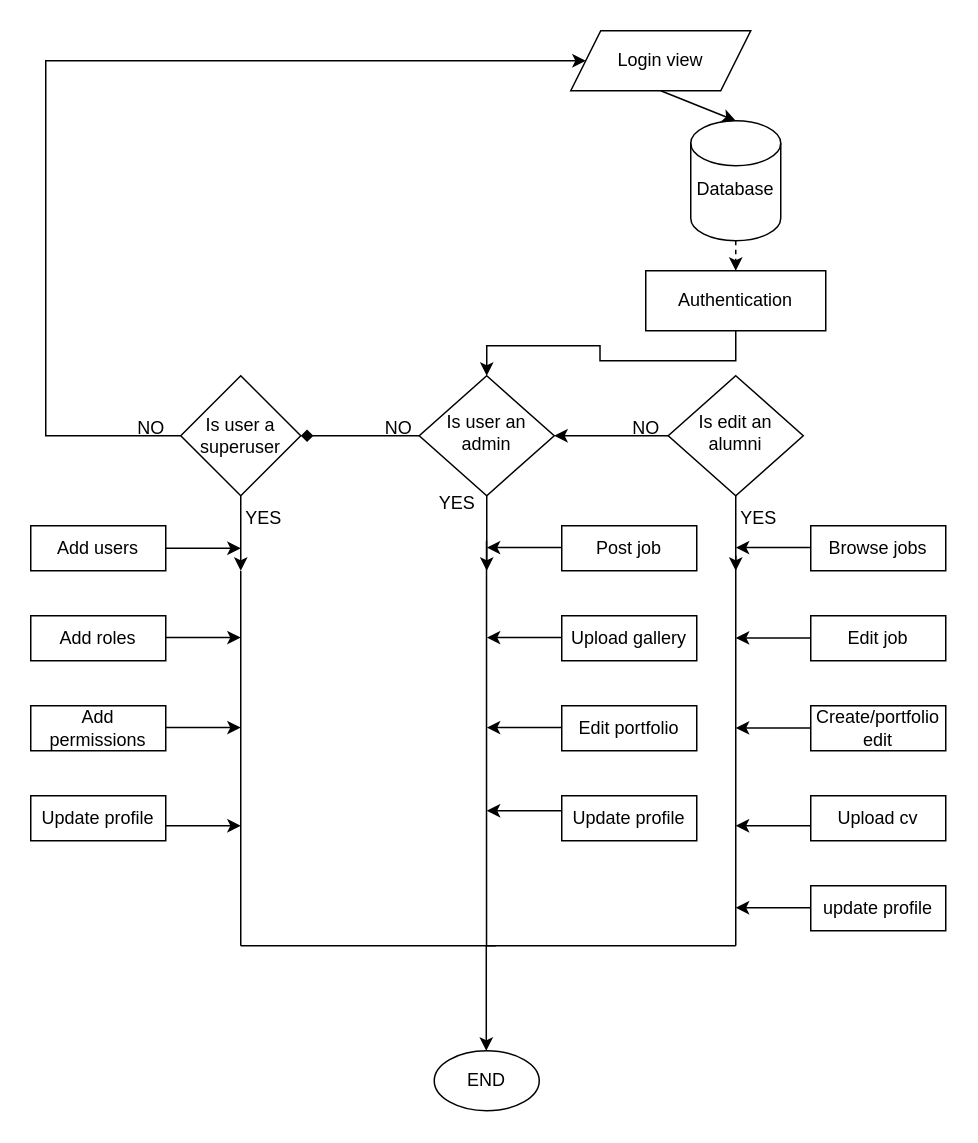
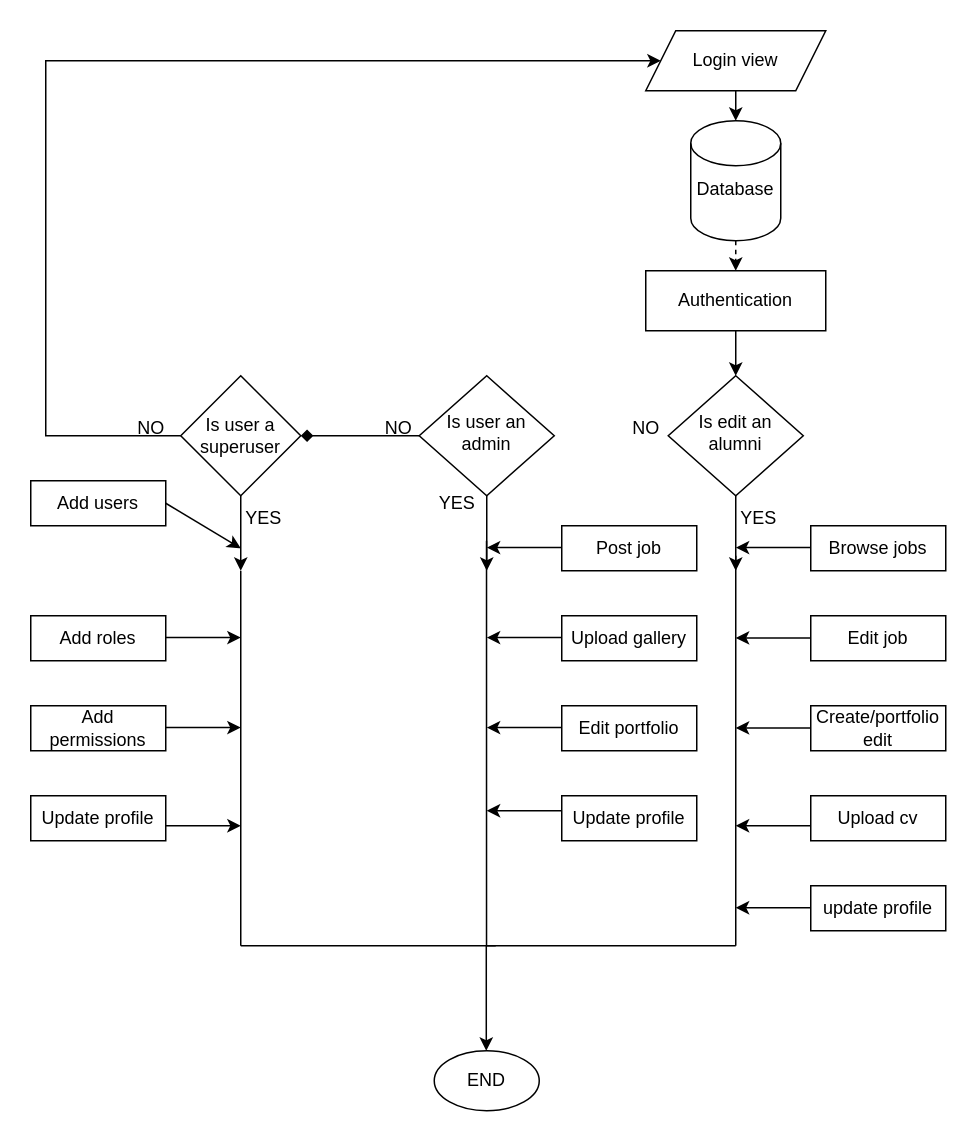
  <mxCell id="0" />
  <mxCell id="1" parent="0" />
  <mxCell id="2" value="Is edit an alumni" style="rhombus;whiteSpace=wrap;html=1;shadow=0;fontFamily=Helvetica;fontSize=12;align=center;strokeWidth=1;spacing=6;spacingTop=-4;" parent="1" vertex="1"><mxGeometry x="445" y="250" width="90" height="80" as="geometry" /></mxCell>
  <mxCell id="3" style="edgeStyle=orthogonalEdgeStyle;rounded=0;orthogonalLoop=1;jettySize=auto;html=1;exitX=0;exitY=0.5;exitDx=0;exitDy=0;entryX=1;entryY=0.5;entryDx=0;entryDy=0;endArrow=diamond;" edge="1" parent="1" source="4" target="9"><mxGeometry relative="1" as="geometry" /></mxCell>
  <mxCell id="4" value="Is user an admin" style="rhombus;whiteSpace=wrap;html=1;shadow=0;fontFamily=Helvetica;fontSize=12;align=center;strokeWidth=1;spacing=6;spacingTop=-4;" parent="1" vertex="1"><mxGeometry x="279" y="250" width="90" height="80" as="geometry" /></mxCell>
- <mxCell id="5" value="Login view" style="shape=parallelogram;perimeter=parallelogramPerimeter;whiteSpace=wrap;html=1;fixedSize=1;" vertex="1" parent="1"><mxGeometry x="380" y="20" width="120" height="40" as="geometry" /></mxCell>
+ <mxCell id="5" value="Login view" style="shape=parallelogram;perimeter=parallelogramPerimeter;whiteSpace=wrap;html=1;fixedSize=1;" vertex="1" parent="1"><mxGeometry x="430" y="20" width="120" height="40" as="geometry" /></mxCell>
  <mxCell id="6" value="Database&lt;div&gt;&lt;br&gt;&lt;/div&gt;" style="shape=cylinder3;whiteSpace=wrap;html=1;boundedLbl=1;backgroundOutline=1;size=15;" vertex="1" parent="1"><mxGeometry x="460" y="80" width="60" height="80" as="geometry" /></mxCell>
- <mxCell id="7" style="edgeStyle=orthogonalEdgeStyle;rounded=0;orthogonalLoop=1;jettySize=auto;html=1;exitX=0.5;exitY=1;exitDx=0;exitDy=0;" edge="1" parent="1" source="8" target="4"><mxGeometry relative="1" as="geometry" /></mxCell>
+ <mxCell id="7" style="edgeStyle=orthogonalEdgeStyle;rounded=0;orthogonalLoop=1;jettySize=auto;html=1;exitX=0.5;exitY=1;exitDx=0;exitDy=0;entryX=0.5;entryY=0;entryDx=0;entryDy=0;" edge="1" parent="1" source="8" target="2"><mxGeometry relative="1" as="geometry" /></mxCell>
  <mxCell id="8" value="Authentication" style="rounded=0;whiteSpace=wrap;html=1;" vertex="1" parent="1"><mxGeometry x="430" y="180" width="120" height="40" as="geometry" /></mxCell>
  <mxCell id="9" value="Is user a superuser" style="rhombus;whiteSpace=wrap;html=1;" vertex="1" parent="1"><mxGeometry x="120" y="250" width="80" height="80" as="geometry" /></mxCell>
  <mxCell id="10" value="" style="endArrow=classic;html=1;rounded=0;entryX=0.5;entryY=0;entryDx=0;entryDy=0;exitX=0.5;exitY=1;exitDx=0;exitDy=0;exitPerimeter=0;dashed=1;" edge="1" parent="1" source="6" target="8"><mxGeometry width="50" height="50" relative="1" as="geometry"><mxPoint x="350" y="180" as="sourcePoint" /><mxPoint x="400" y="130" as="targetPoint" /></mxGeometry></mxCell>
  <mxCell id="11" value="END" style="ellipse;whiteSpace=wrap;html=1;" vertex="1" parent="1"><mxGeometry x="289" y="700" width="70" height="40" as="geometry" /></mxCell>
  <mxCell id="12" value="" style="endArrow=classic;html=1;rounded=0;entryX=0;entryY=0.5;entryDx=0;entryDy=0;exitX=0;exitY=0.5;exitDx=0;exitDy=0;" edge="1" parent="1" source="9" target="5"><mxGeometry width="50" height="50" relative="1" as="geometry"><mxPoint x="330" y="200" as="sourcePoint" /><mxPoint x="380" y="150" as="targetPoint" /><Array as="points"><mxPoint x="30" y="290" /><mxPoint x="30" y="170" /><mxPoint x="30" y="40" /></Array></mxGeometry></mxCell>
  <mxCell id="13" value="" style="endArrow=classic;html=1;rounded=0;exitX=0.5;exitY=1;exitDx=0;exitDy=0;" edge="1" parent="1" source="9"><mxGeometry width="50" height="50" relative="1" as="geometry"><mxPoint x="330" y="400" as="sourcePoint" /><mxPoint x="160" y="380" as="targetPoint" /></mxGeometry></mxCell>
  <mxCell id="14" value="" style="endArrow=none;html=1;rounded=0;" edge="1" parent="1"><mxGeometry width="50" height="50" relative="1" as="geometry"><mxPoint x="160" y="630" as="sourcePoint" /><mxPoint x="160" y="380" as="targetPoint" /></mxGeometry></mxCell>
  <mxCell id="15" value="" style="endArrow=none;html=1;rounded=0;" edge="1" parent="1"><mxGeometry width="50" height="50" relative="1" as="geometry"><mxPoint x="160" y="630" as="sourcePoint" /><mxPoint x="330" y="630" as="targetPoint" /></mxGeometry></mxCell>
  <mxCell id="16" value="Browse jobs" style="rounded=0;whiteSpace=wrap;html=1;" vertex="1" parent="1"><mxGeometry x="540" y="350" width="90" height="30" as="geometry" /></mxCell>
  <mxCell id="17" value="Edit job" style="rounded=0;whiteSpace=wrap;html=1;" vertex="1" parent="1"><mxGeometry x="540" y="410" width="90" height="30" as="geometry" /></mxCell>
  <mxCell id="18" value="Create/portfolio edit" style="rounded=0;whiteSpace=wrap;html=1;" vertex="1" parent="1"><mxGeometry x="540" y="470" width="90" height="30" as="geometry" /></mxCell>
  <mxCell id="19" value="Upload cv" style="rounded=0;whiteSpace=wrap;html=1;" vertex="1" parent="1"><mxGeometry x="540" y="530" width="90" height="30" as="geometry" /></mxCell>
  <mxCell id="20" value="Post job" style="rounded=0;whiteSpace=wrap;html=1;" vertex="1" parent="1"><mxGeometry x="374" y="350" width="90" height="30" as="geometry" /></mxCell>
  <mxCell id="21" value="Upload gallery" style="rounded=0;whiteSpace=wrap;html=1;" vertex="1" parent="1"><mxGeometry x="374" y="410" width="90" height="30" as="geometry" /></mxCell>
  <mxCell id="22" value="Edit portfolio" style="rounded=0;whiteSpace=wrap;html=1;" vertex="1" parent="1"><mxGeometry x="374" y="470" width="90" height="30" as="geometry" /></mxCell>
  <mxCell id="23" value="Update profile" style="rounded=0;whiteSpace=wrap;html=1;" vertex="1" parent="1"><mxGeometry x="374" y="530" width="90" height="30" as="geometry" /></mxCell>
- <mxCell id="24" value="Add users" style="rounded=0;whiteSpace=wrap;html=1;" vertex="1" parent="1"><mxGeometry x="20" y="350" width="90" height="30" as="geometry" /></mxCell>
+ <mxCell id="24" value="Add users" style="rounded=0;whiteSpace=wrap;html=1;" vertex="1" parent="1"><mxGeometry x="20" y="320" width="90" height="30" as="geometry" /></mxCell>
  <mxCell id="25" value="Add roles" style="rounded=0;whiteSpace=wrap;html=1;" vertex="1" parent="1"><mxGeometry x="20" y="410" width="90" height="30" as="geometry" /></mxCell>
  <mxCell id="26" value="Add permissions" style="rounded=0;whiteSpace=wrap;html=1;" vertex="1" parent="1"><mxGeometry x="20" y="470" width="90" height="30" as="geometry" /></mxCell>
  <mxCell id="27" value="Update profile" style="rounded=0;whiteSpace=wrap;html=1;" vertex="1" parent="1"><mxGeometry x="20" y="530" width="90" height="30" as="geometry" /></mxCell>
- <mxCell id="28" value="" style="endArrow=classic;html=1;rounded=0;entryX=1;entryY=0.5;entryDx=0;entryDy=0;exitX=0;exitY=0.5;exitDx=0;exitDy=0;" edge="1" parent="1" source="2" target="4"><mxGeometry width="50" height="50" relative="1" as="geometry"><mxPoint x="300" y="470" as="sourcePoint" /><mxPoint x="350" y="420" as="targetPoint" /></mxGeometry></mxCell>
  <mxCell id="29" value="" style="endArrow=classic;html=1;rounded=0;exitX=1;exitY=0.5;exitDx=0;exitDy=0;" edge="1" parent="1" source="24"><mxGeometry width="50" height="50" relative="1" as="geometry"><mxPoint x="300" y="470" as="sourcePoint" /><mxPoint x="160" y="365" as="targetPoint" /></mxGeometry></mxCell>
  <mxCell id="30" value="" style="endArrow=classic;html=1;rounded=0;exitX=1;exitY=0.5;exitDx=0;exitDy=0;" edge="1" parent="1"><mxGeometry width="50" height="50" relative="1" as="geometry"><mxPoint x="110" y="424.57" as="sourcePoint" /><mxPoint x="160" y="424.57" as="targetPoint" /></mxGeometry></mxCell>
  <mxCell id="31" value="" style="endArrow=classic;html=1;rounded=0;exitX=1;exitY=0.5;exitDx=0;exitDy=0;" edge="1" parent="1"><mxGeometry width="50" height="50" relative="1" as="geometry"><mxPoint x="110" y="484.57" as="sourcePoint" /><mxPoint x="160" y="484.57" as="targetPoint" /></mxGeometry></mxCell>
  <mxCell id="32" value="" style="endArrow=classic;html=1;rounded=0;exitX=1;exitY=0.5;exitDx=0;exitDy=0;" edge="1" parent="1"><mxGeometry width="50" height="50" relative="1" as="geometry"><mxPoint x="110" y="550" as="sourcePoint" /><mxPoint x="160" y="550" as="targetPoint" /><Array as="points"><mxPoint x="130" y="550" /></Array></mxGeometry></mxCell>
  <mxCell id="33" value="" style="endArrow=classic;html=1;rounded=0;exitX=1;exitY=0.5;exitDx=0;exitDy=0;" edge="1" parent="1"><mxGeometry width="50" height="50" relative="1" as="geometry"><mxPoint x="374" y="364.57" as="sourcePoint" /><mxPoint x="324" y="364.57" as="targetPoint" /></mxGeometry></mxCell>
  <mxCell id="34" value="" style="endArrow=classic;html=1;rounded=0;exitX=1;exitY=0.5;exitDx=0;exitDy=0;" edge="1" parent="1"><mxGeometry width="50" height="50" relative="1" as="geometry"><mxPoint x="374" y="424.57" as="sourcePoint" /><mxPoint x="324" y="424.57" as="targetPoint" /></mxGeometry></mxCell>
  <mxCell id="35" value="" style="endArrow=classic;html=1;rounded=0;exitX=1;exitY=0.5;exitDx=0;exitDy=0;" edge="1" parent="1"><mxGeometry width="50" height="50" relative="1" as="geometry"><mxPoint x="374" y="484.57" as="sourcePoint" /><mxPoint x="324" y="484.57" as="targetPoint" /></mxGeometry></mxCell>
  <mxCell id="36" value="" style="endArrow=classic;html=1;rounded=0;exitX=1;exitY=0.5;exitDx=0;exitDy=0;" edge="1" parent="1"><mxGeometry width="50" height="50" relative="1" as="geometry"><mxPoint x="374" y="540" as="sourcePoint" /><mxPoint x="324" y="540" as="targetPoint" /></mxGeometry></mxCell>
  <mxCell id="37" value="" style="endArrow=classic;html=1;rounded=0;exitX=1;exitY=0.5;exitDx=0;exitDy=0;" edge="1" parent="1"><mxGeometry width="50" height="50" relative="1" as="geometry"><mxPoint x="540" y="364.57" as="sourcePoint" /><mxPoint x="490" y="364.57" as="targetPoint" /></mxGeometry></mxCell>
  <mxCell id="38" value="" style="endArrow=classic;html=1;rounded=0;exitX=1;exitY=0.5;exitDx=0;exitDy=0;" edge="1" parent="1"><mxGeometry width="50" height="50" relative="1" as="geometry"><mxPoint x="540" y="424.79" as="sourcePoint" /><mxPoint x="490" y="424.79" as="targetPoint" /></mxGeometry></mxCell>
  <mxCell id="39" value="" style="endArrow=classic;html=1;rounded=0;exitX=1;exitY=0.5;exitDx=0;exitDy=0;" edge="1" parent="1"><mxGeometry width="50" height="50" relative="1" as="geometry"><mxPoint x="540" y="484.79" as="sourcePoint" /><mxPoint x="490" y="484.79" as="targetPoint" /></mxGeometry></mxCell>
  <mxCell id="40" value="" style="endArrow=classic;html=1;rounded=0;exitX=1;exitY=0.5;exitDx=0;exitDy=0;" edge="1" parent="1"><mxGeometry width="50" height="50" relative="1" as="geometry"><mxPoint x="540" y="550" as="sourcePoint" /><mxPoint x="490" y="550" as="targetPoint" /></mxGeometry></mxCell>
  <mxCell id="41" value="" style="endArrow=none;html=1;rounded=0;" edge="1" parent="1"><mxGeometry width="50" height="50" relative="1" as="geometry"><mxPoint x="324" y="630" as="sourcePoint" /><mxPoint x="490" y="630" as="targetPoint" /></mxGeometry></mxCell>
  <mxCell id="42" value="" style="endArrow=classic;html=1;rounded=0;entryX=0.5;entryY=0;entryDx=0;entryDy=0;entryPerimeter=0;exitX=0.5;exitY=1;exitDx=0;exitDy=0;" edge="1" parent="1" source="5" target="6"><mxGeometry width="50" height="50" relative="1" as="geometry"><mxPoint x="350" y="80" as="sourcePoint" /><mxPoint x="400" y="30" as="targetPoint" /></mxGeometry></mxCell>
  <mxCell id="43" value="YES" style="text;html=1;align=center;verticalAlign=middle;resizable=0;points=[];autosize=1;strokeColor=none;fillColor=none;" vertex="1" parent="1"><mxGeometry x="150" y="330" width="50" height="30" as="geometry" /></mxCell>
  <mxCell id="44" value="YES" style="text;html=1;align=center;verticalAlign=middle;resizable=0;points=[];autosize=1;strokeColor=none;fillColor=none;" vertex="1" parent="1"><mxGeometry x="279" y="320" width="50" height="30" as="geometry" /></mxCell>
  <mxCell id="45" value="YES" style="text;html=1;align=center;verticalAlign=middle;resizable=0;points=[];autosize=1;strokeColor=none;fillColor=none;" vertex="1" parent="1"><mxGeometry x="480" y="330" width="50" height="30" as="geometry" /></mxCell>
  <mxCell id="46" value="NO" style="text;html=1;align=center;verticalAlign=middle;resizable=0;points=[];autosize=1;strokeColor=none;fillColor=none;" vertex="1" parent="1"><mxGeometry x="80" y="270" width="40" height="30" as="geometry" /></mxCell>
  <mxCell id="47" value="NO" style="text;html=1;align=center;verticalAlign=middle;resizable=0;points=[];autosize=1;strokeColor=none;fillColor=none;" vertex="1" parent="1"><mxGeometry x="245" y="270" width="40" height="30" as="geometry" /></mxCell>
  <mxCell id="48" value="NO" style="text;html=1;align=center;verticalAlign=middle;resizable=0;points=[];autosize=1;strokeColor=none;fillColor=none;" vertex="1" parent="1"><mxGeometry x="410" y="270" width="40" height="30" as="geometry" /></mxCell>
  <mxCell id="49" value="" style="endArrow=classic;html=1;rounded=0;exitX=0.5;exitY=1;exitDx=0;exitDy=0;" edge="1" parent="1" source="4"><mxGeometry width="50" height="50" relative="1" as="geometry"><mxPoint x="180" y="390" as="sourcePoint" /><mxPoint x="324" y="380" as="targetPoint" /></mxGeometry></mxCell>
  <mxCell id="50" value="" style="endArrow=none;html=1;rounded=0;" edge="1" parent="1"><mxGeometry width="50" height="50" relative="1" as="geometry"><mxPoint x="323.85" y="630" as="sourcePoint" /><mxPoint x="323.85" y="360" as="targetPoint" /></mxGeometry></mxCell>
  <mxCell id="51" value="" style="endArrow=classic;html=1;rounded=0;exitX=0.2;exitY=0.013;exitDx=0;exitDy=0;exitPerimeter=0;" edge="1" parent="1"><mxGeometry width="50" height="50" relative="1" as="geometry"><mxPoint x="490" y="330.19" as="sourcePoint" /><mxPoint x="490" y="380" as="targetPoint" /></mxGeometry></mxCell>
  <mxCell id="52" value="" style="endArrow=none;html=1;rounded=0;" edge="1" parent="1"><mxGeometry width="50" height="50" relative="1" as="geometry"><mxPoint x="490" y="630" as="sourcePoint" /><mxPoint x="490" y="370" as="targetPoint" /></mxGeometry></mxCell>
  <mxCell id="53" value="update profile" style="rounded=0;whiteSpace=wrap;html=1;" vertex="1" parent="1"><mxGeometry x="540" y="590" width="90" height="30" as="geometry" /></mxCell>
  <mxCell id="54" value="" style="endArrow=classic;html=1;rounded=0;exitX=1;exitY=0.5;exitDx=0;exitDy=0;" edge="1" parent="1"><mxGeometry width="50" height="50" relative="1" as="geometry"><mxPoint x="540" y="604.69" as="sourcePoint" /><mxPoint x="490" y="604.69" as="targetPoint" /></mxGeometry></mxCell>
  <mxCell id="55" value="" style="endArrow=classic;html=1;rounded=0;" edge="1" parent="1"><mxGeometry width="50" height="50" relative="1" as="geometry"><mxPoint x="323.69" y="630" as="sourcePoint" /><mxPoint x="323.69" y="700" as="targetPoint" /></mxGeometry></mxCell>
